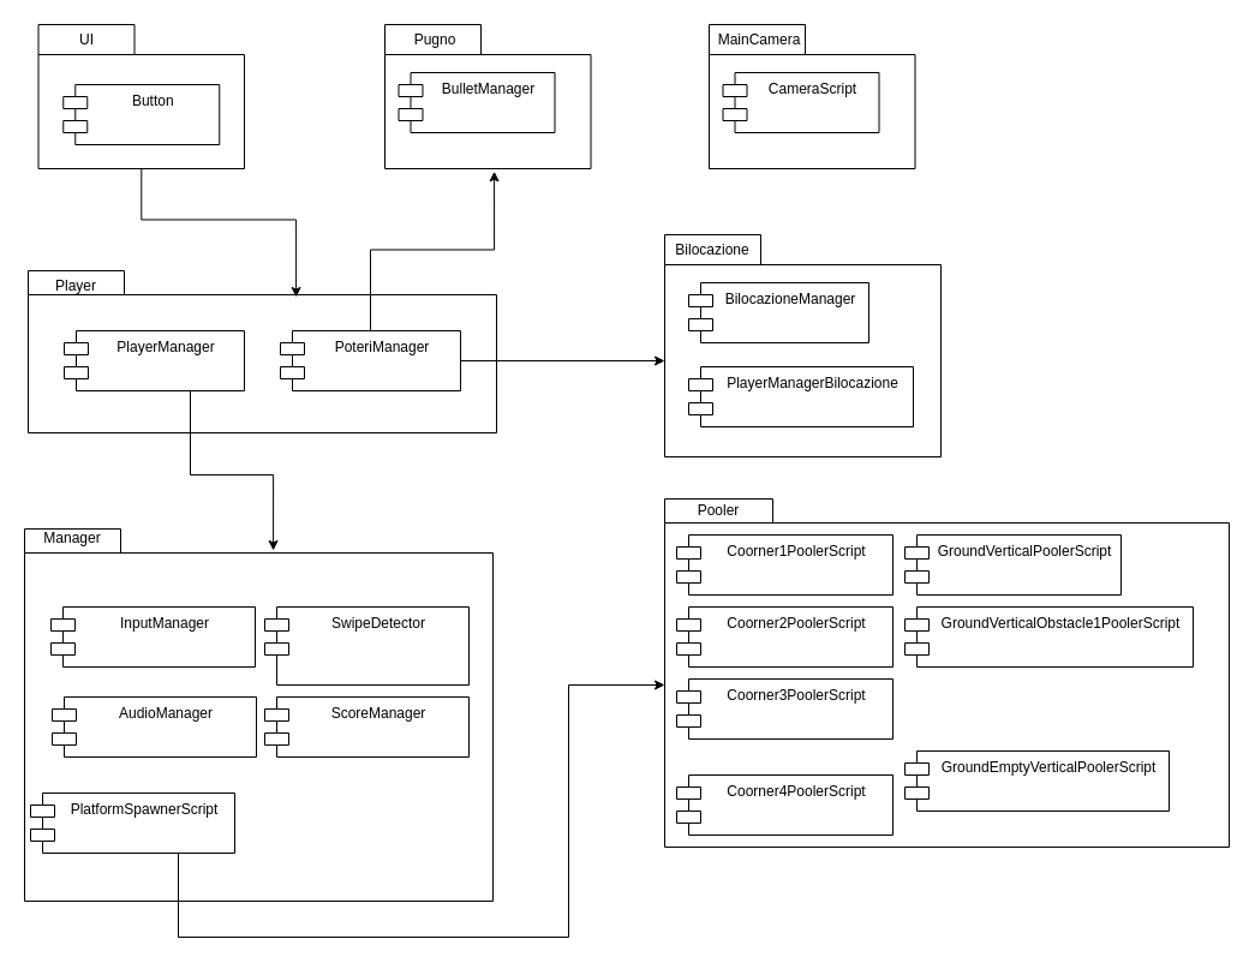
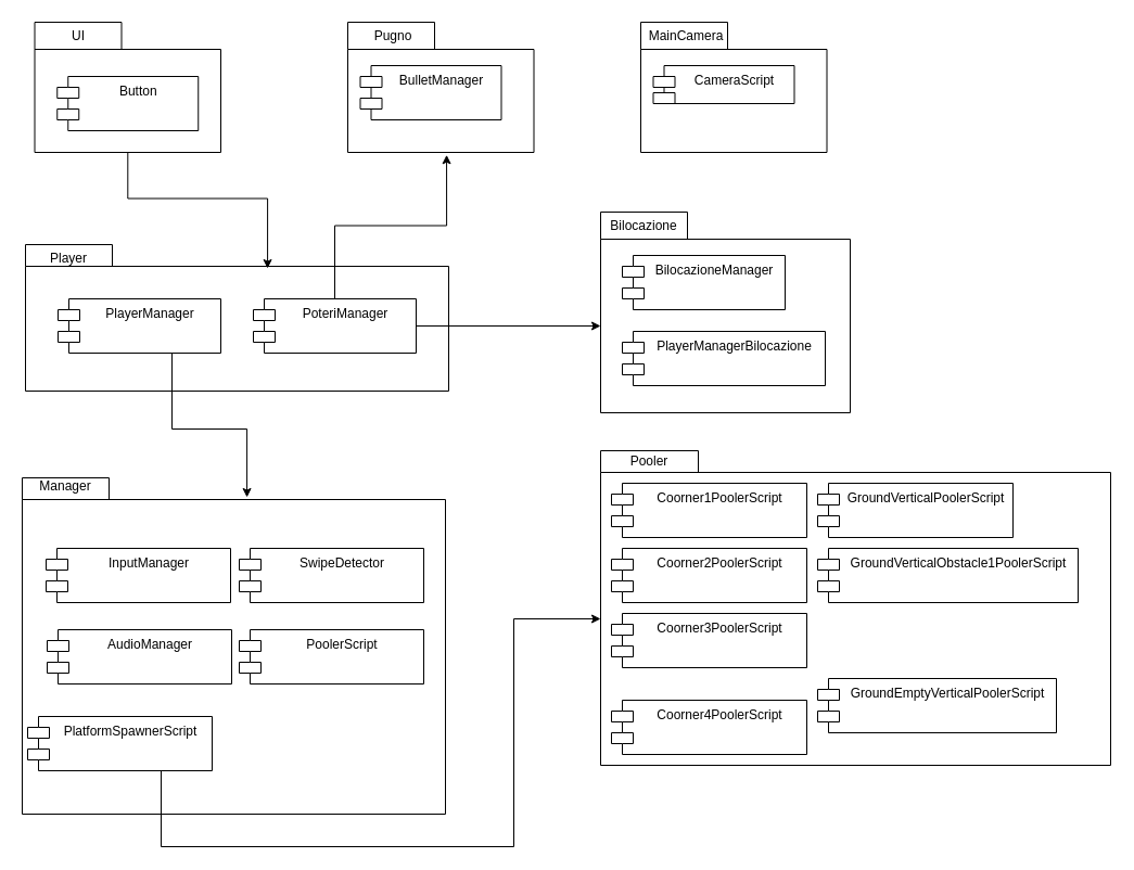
  <mxCell id="0" />
  <mxCell id="1" parent="0" />
  <mxCell id="2" value="" style="shape=folder;fontStyle=1;spacingTop=10;tabWidth=90;tabHeight=20;tabPosition=left;html=1;" parent="1" vertex="1"><mxGeometry x="553" y="415" width="470" height="290" as="geometry" /></mxCell>
  <mxCell id="3" value="Coorner1PoolerScript" style="shape=module;align=left;spacingLeft=20;align=center;verticalAlign=top;" parent="1" vertex="1"><mxGeometry x="563" y="445" width="180" height="50" as="geometry" /></mxCell>
  <mxCell id="4" value="Coorner2PoolerScript" style="shape=module;align=left;spacingLeft=20;align=center;verticalAlign=top;" parent="1" vertex="1"><mxGeometry x="563" y="505" width="180" height="50" as="geometry" /></mxCell>
  <mxCell id="5" value="Coorner3PoolerScript" style="shape=module;align=left;spacingLeft=20;align=center;verticalAlign=top;" parent="1" vertex="1"><mxGeometry x="563" y="565" width="180" height="50" as="geometry" /></mxCell>
  <mxCell id="6" value="Coorner4PoolerScript" style="shape=module;align=left;spacingLeft=20;align=center;verticalAlign=top;" parent="1" vertex="1"><mxGeometry x="563" y="645" width="180" height="50" as="geometry" /></mxCell>
  <mxCell id="7" value="GroundVerticalPoolerScript" style="shape=module;align=left;spacingLeft=20;align=center;verticalAlign=top;" parent="1" vertex="1"><mxGeometry x="753" y="445" width="180" height="50" as="geometry" /></mxCell>
  <mxCell id="8" value="GroundVerticalObstacle1PoolerScript" style="shape=module;align=left;spacingLeft=20;align=center;verticalAlign=top;" parent="1" vertex="1"><mxGeometry x="753" y="505" width="240" height="50" as="geometry" /></mxCell>
  <mxCell id="9" value="GroundEmptyVerticalPoolerScript" style="shape=module;align=left;spacingLeft=20;align=center;verticalAlign=top;" parent="1" vertex="1"><mxGeometry x="753" y="625" width="220" height="50" as="geometry" /></mxCell>
  <mxCell id="10" value="Pooler" style="text;html=1;strokeColor=none;fillColor=none;align=center;verticalAlign=middle;whiteSpace=wrap;rounded=0;" parent="1" vertex="1"><mxGeometry x="553" y="415" width="90" height="20" as="geometry" /></mxCell>
  <mxCell id="11" value="" style="shape=folder;fontStyle=1;spacingTop=10;tabWidth=80;tabHeight=25;tabPosition=left;html=1;" parent="1" vertex="1"><mxGeometry x="553" y="195" width="230" height="185" as="geometry" /></mxCell>
  <mxCell id="12" value="BilocazioneManager" style="shape=module;align=left;spacingLeft=20;align=center;verticalAlign=top;" parent="1" vertex="1"><mxGeometry x="573" y="235" width="150" height="50" as="geometry" /></mxCell>
  <mxCell id="13" value="PlayerManagerBilocazione" style="shape=module;align=left;spacingLeft=20;align=center;verticalAlign=top;" parent="1" vertex="1"><mxGeometry x="573" y="305" width="187" height="50" as="geometry" /></mxCell>
  <mxCell id="14" value="" style="shape=folder;fontStyle=1;spacingTop=10;tabWidth=80;tabHeight=20;tabPosition=left;html=1;" parent="1" vertex="1"><mxGeometry x="23" y="225" width="390" height="135" as="geometry" /></mxCell>
  <mxCell id="15" style="edgeStyle=orthogonalEdgeStyle;rounded=0;orthogonalLoop=1;jettySize=auto;html=1;entryX=0.531;entryY=0.058;entryDx=0;entryDy=0;entryPerimeter=0;" parent="1" source="16" target="22" edge="1"><mxGeometry relative="1" as="geometry"><mxPoint x="350" y="430" as="targetPoint" /><Array as="points"><mxPoint x="158" y="395" /><mxPoint x="227" y="395" /></Array></mxGeometry></mxCell>
  <mxCell id="16" value="PlayerManager" style="shape=module;align=left;spacingLeft=20;align=center;verticalAlign=top;" parent="1" vertex="1"><mxGeometry x="53" y="275" width="150" height="50" as="geometry" /></mxCell>
  <mxCell id="17" value="Bilocazione" style="text;html=1;strokeColor=none;fillColor=none;align=center;verticalAlign=middle;whiteSpace=wrap;rounded=0;" parent="1" vertex="1"><mxGeometry x="553" y="195" width="80" height="25" as="geometry" /></mxCell>
  <mxCell id="18" style="edgeStyle=orthogonalEdgeStyle;rounded=0;orthogonalLoop=1;jettySize=auto;html=1;entryX=0;entryY=0;entryDx=0;entryDy=105;entryPerimeter=0;" parent="1" source="20" target="11" edge="1"><mxGeometry relative="1" as="geometry" /></mxCell>
  <mxCell id="19" style="edgeStyle=orthogonalEdgeStyle;rounded=0;orthogonalLoop=1;jettySize=auto;html=1;entryX=0.531;entryY=1.019;entryDx=0;entryDy=0;entryPerimeter=0;" parent="1" source="20" target="35" edge="1"><mxGeometry relative="1" as="geometry" /></mxCell>
  <mxCell id="20" value="PoteriManager" style="shape=module;align=left;spacingLeft=20;align=center;verticalAlign=top;" parent="1" vertex="1"><mxGeometry x="233" y="275" width="150" height="50" as="geometry" /></mxCell>
  <mxCell id="21" value="Player" style="text;html=1;strokeColor=none;fillColor=none;align=center;verticalAlign=middle;whiteSpace=wrap;rounded=0;" parent="1" vertex="1"><mxGeometry x="23" y="225" width="80" height="25" as="geometry" /></mxCell>
  <mxCell id="22" value="" style="shape=folder;fontStyle=1;spacingTop=10;tabWidth=80;tabHeight=20;tabPosition=left;html=1;" parent="1" vertex="1"><mxGeometry x="20" y="440" width="390" height="310" as="geometry" /></mxCell>
  <mxCell id="23" value="PlatformSpawnerScript" style="shape=module;align=left;spacingLeft=20;align=center;verticalAlign=top;" parent="1" vertex="1"><mxGeometry x="25" y="660" width="170" height="50" as="geometry" /></mxCell>
  <mxCell id="24" value="Manager" style="text;html=1;strokeColor=none;fillColor=none;align=center;verticalAlign=middle;whiteSpace=wrap;rounded=0;" parent="1" vertex="1"><mxGeometry x="20" y="430" width="80" height="35" as="geometry" /></mxCell>
- <mxCell id="25" value="ScoreManager" style="shape=module;align=left;spacingLeft=20;align=center;verticalAlign=top;" parent="1" vertex="1"><mxGeometry x="220" y="580" width="170" height="50" as="geometry" /></mxCell>
+ <mxCell id="25" value="PoolerScript" style="shape=module;align=left;spacingLeft=20;align=center;verticalAlign=top;" parent="1" vertex="1"><mxGeometry x="220" y="580" width="170" height="50" as="geometry" /></mxCell>
  <mxCell id="26" value="AudioManager" style="shape=module;align=left;spacingLeft=20;align=center;verticalAlign=top;" parent="1" vertex="1"><mxGeometry x="43" y="580" width="170" height="50" as="geometry" /></mxCell>
  <mxCell id="27" style="edgeStyle=orthogonalEdgeStyle;rounded=0;orthogonalLoop=1;jettySize=auto;html=1;entryX=0;entryY=0;entryDx=0;entryDy=155;entryPerimeter=0;" parent="1" source="23" target="2" edge="1"><mxGeometry relative="1" as="geometry"><Array as="points"><mxPoint x="148" y="780" /><mxPoint x="473" y="780" /><mxPoint x="473" y="570" /></Array></mxGeometry></mxCell>
  <mxCell id="28" value="" style="shape=folder;fontStyle=1;spacingTop=10;tabWidth=80;tabHeight=25;tabPosition=left;html=1;" parent="1" vertex="1"><mxGeometry x="590" y="20" width="171.5" height="120" as="geometry" /></mxCell>
  <mxCell id="29" value="MainCamera" style="text;html=1;strokeColor=none;fillColor=none;align=center;verticalAlign=middle;whiteSpace=wrap;rounded=0;" parent="1" vertex="1"><mxGeometry x="591.5" y="20" width="80" height="25" as="geometry" /></mxCell>
- <mxCell id="30" value="CameraScript" style="shape=module;align=left;spacingLeft=20;align=center;verticalAlign=top;" parent="1" vertex="1"><mxGeometry x="601.5" y="60" width="130" height="50" as="geometry" /></mxCell>
+ <mxCell id="30" value="CameraScript" style="shape=module;align=left;spacingLeft=20;align=center;verticalAlign=top;" parent="1" vertex="1"><mxGeometry x="601.5" y="60" width="130" height="35" as="geometry" /></mxCell>
  <mxCell id="31" style="edgeStyle=orthogonalEdgeStyle;rounded=0;orthogonalLoop=1;jettySize=auto;html=1;entryX=0.572;entryY=0.163;entryDx=0;entryDy=0;entryPerimeter=0;" parent="1" source="32" target="14" edge="1"><mxGeometry relative="1" as="geometry" /></mxCell>
  <mxCell id="32" value="" style="shape=folder;fontStyle=1;spacingTop=10;tabWidth=80;tabHeight=25;tabPosition=left;html=1;" parent="1" vertex="1"><mxGeometry x="31.5" y="20" width="171.5" height="120" as="geometry" /></mxCell>
  <mxCell id="33" value="UI" style="text;html=1;strokeColor=none;fillColor=none;align=center;verticalAlign=middle;whiteSpace=wrap;rounded=0;" parent="1" vertex="1"><mxGeometry x="31.5" y="20" width="80" height="25" as="geometry" /></mxCell>
  <mxCell id="34" value="Button" style="shape=module;align=left;spacingLeft=20;align=center;verticalAlign=top;" parent="1" vertex="1"><mxGeometry x="52.25" y="70" width="130" height="50" as="geometry" /></mxCell>
  <mxCell id="35" value="" style="shape=folder;fontStyle=1;spacingTop=10;tabWidth=80;tabHeight=25;tabPosition=left;html=1;" parent="1" vertex="1"><mxGeometry x="320" y="20" width="171.5" height="120" as="geometry" /></mxCell>
  <mxCell id="36" value="Pugno" style="text;html=1;strokeColor=none;fillColor=none;align=center;verticalAlign=middle;whiteSpace=wrap;rounded=0;" parent="1" vertex="1"><mxGeometry x="321.5" y="20" width="80" height="25" as="geometry" /></mxCell>
  <mxCell id="37" value="BulletManager" style="shape=module;align=left;spacingLeft=20;align=center;verticalAlign=top;" parent="1" vertex="1"><mxGeometry x="331.5" y="60" width="130" height="50" as="geometry" /></mxCell>
  <mxCell id="38" value="InputManager" style="shape=module;align=left;spacingLeft=20;align=center;verticalAlign=top;" vertex="1" parent="1"><mxGeometry x="42" y="505" width="170" height="50" as="geometry" /></mxCell>
- <mxCell id="39" value="SwipeDetector" style="shape=module;align=left;spacingLeft=20;align=center;verticalAlign=top;" vertex="1" parent="1"><mxGeometry x="220" y="505" width="170" height="65" as="geometry" /></mxCell>
+ <mxCell id="39" value="SwipeDetector" style="shape=module;align=left;spacingLeft=20;align=center;verticalAlign=top;" vertex="1" parent="1"><mxGeometry x="220" y="505" width="170" height="50" as="geometry" /></mxCell>
